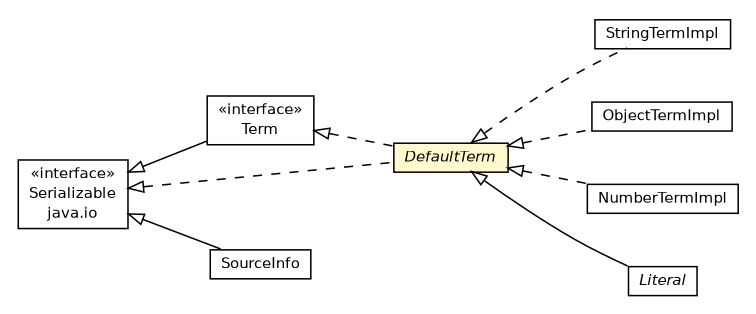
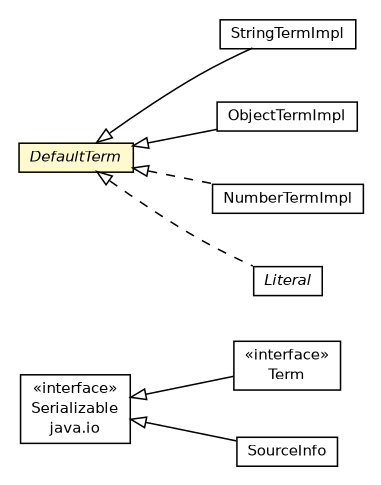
  digraph {
    nodesep=0.25
    rankdir=LR
    ranksep=0.5
    node [fontcolor=black fontname=Helvetica fontsize=10.0 shape=plaintext]
    edge [arrowtail=empty dir=back fontname=Helvetica fontsize=10 headport=p labelfontname=Helvetica labelfontsize=10 tailport=p]
    n1 [label=<<table title="jason.asSyntax.Term" border="0" cellborder="1" cellspacing="0" cellpadding="2" port="p" href="./Term.html"> 		<tr><td><table border="0" cellspacing="0" cellpadding="1"> <tr><td align="center" balign="center"> &#171;interface&#187; </td></tr> <tr><td align="center" balign="center"> Term </td></tr> 		</table></td></tr> 		</table>>]
    n2 [label=<<table title="jason.asSyntax.DefaultTerm" border="0" cellborder="1" cellspacing="0" cellpadding="2" port="p" bgcolor="lemonChiffon" href="./DefaultTerm.html"> 		<tr><td><table border="0" cellspacing="0" cellpadding="1"> <tr><td align="center" balign="center"><font face="Helvetica-Oblique"> DefaultTerm </font></td></tr> 		</table></td></tr> 		</table>>]
    n3 [label=<<table title="jason.asSyntax.StringTermImpl" border="0" cellborder="1" cellspacing="0" cellpadding="2" port="p" href="./StringTermImpl.html"> 		<tr><td><table border="0" cellspacing="0" cellpadding="1"> <tr><td align="center" balign="center"> StringTermImpl </td></tr> 		</table></td></tr> 		</table>>]
    n4 [label=<<table title="jason.asSyntax.ObjectTermImpl" border="0" cellborder="1" cellspacing="0" cellpadding="2" port="p" href="./ObjectTermImpl.html"> 		<tr><td><table border="0" cellspacing="0" cellpadding="1"> <tr><td align="center" balign="center"> ObjectTermImpl </td></tr> 		</table></td></tr> 		</table>>]
    n5 [label=<<table title="jason.asSyntax.NumberTermImpl" border="0" cellborder="1" cellspacing="0" cellpadding="2" port="p" href="./NumberTermImpl.html"> 		<tr><td><table border="0" cellspacing="0" cellpadding="1"> <tr><td align="center" balign="center"> NumberTermImpl </td></tr> 		</table></td></tr> 		</table>>]
    n6 [label=<<table title="jason.asSyntax.Literal" border="0" cellborder="1" cellspacing="0" cellpadding="2" port="p" href="./Literal.html"> 		<tr><td><table border="0" cellspacing="0" cellpadding="1"> <tr><td align="center" balign="center"><font face="Helvetica-Oblique"> Literal </font></td></tr> 		</table></td></tr> 		</table>>]
    n7 [label=<<table title="jason.asSyntax.SourceInfo" border="0" cellborder="1" cellspacing="0" cellpadding="2" port="p" href="./SourceInfo.html"> 		<tr><td><table border="0" cellspacing="0" cellpadding="1"> <tr><td align="center" balign="center"> SourceInfo </td></tr> 		</table></td></tr> 		</table>>]
    n8 [label=<<table title="java.io.Serializable" border="0" cellborder="1" cellspacing="0" cellpadding="2" port="p" href="http://java.sun.com/j2se/1.4.2/docs/api/java/io/Serializable.html"> 		<tr><td><table border="0" cellspacing="0" cellpadding="1"> <tr><td align="center" balign="center"> &#171;interface&#187; </td></tr> <tr><td align="center" balign="center"> Serializable </td></tr> <tr><td align="center" balign="center"> java.io </td></tr> 		</table></td></tr> 		</table>>]
-   n1 -> n2 [style=dashed]
-   n2 -> n3 [style=dashed]
-   n2 -> n4 [style=dashed]
+   n2 -> n3
+   n2 -> n4
    n2 -> n5 [style=dashed]
-   n2 -> n6
+   n2 -> n6 [style=dashed]
    n8 -> n1 [style=solid]
-   n8 -> n2 [style=dashed]
    n8 -> n7 [style=solid]
  }
